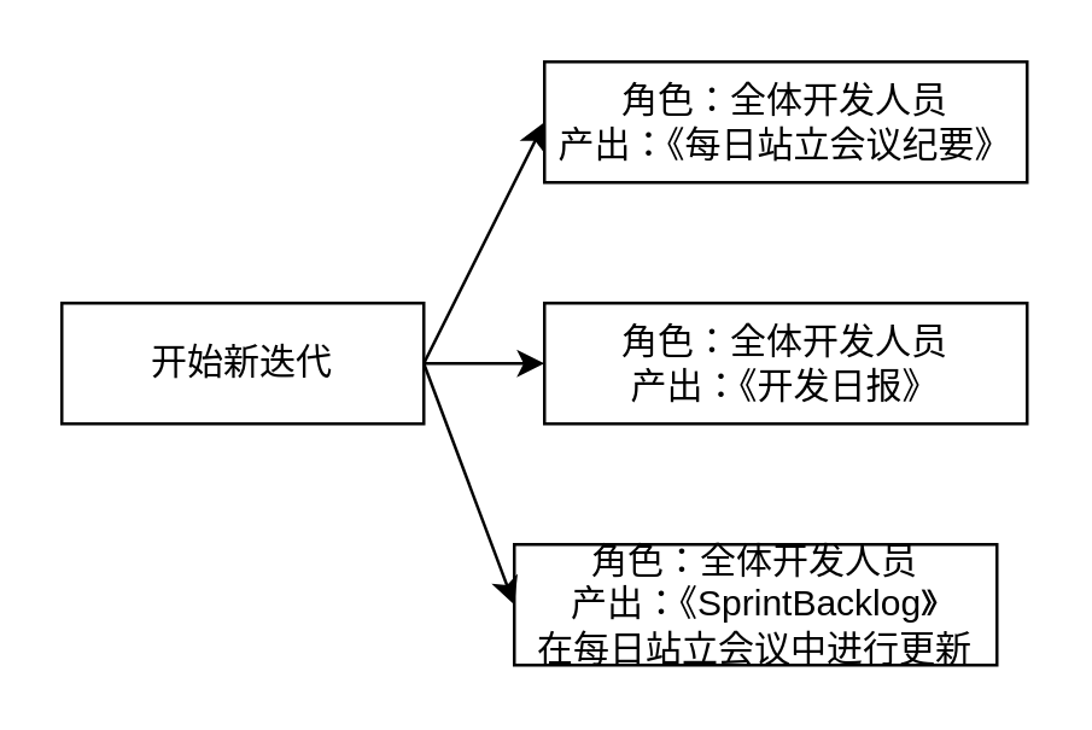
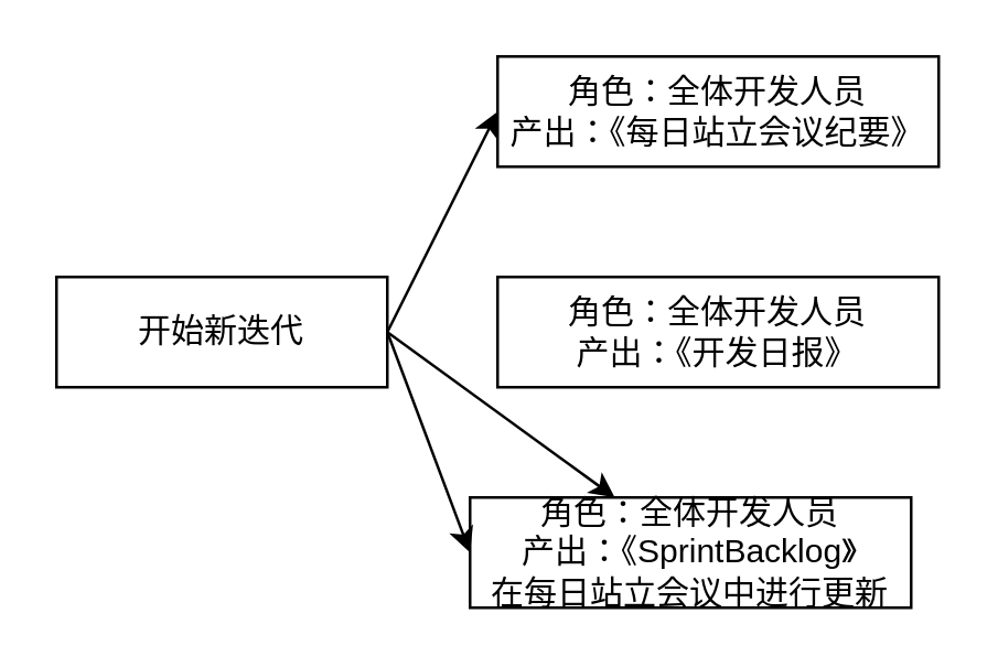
  <mxCell id="0" />
  <mxCell id="1" parent="0" />
  <mxCell id="2" value="开始新迭代" style="rounded=0;whiteSpace=wrap;html=1;" parent="1" vertex="1"><mxGeometry x="20" y="100" width="120" height="40" as="geometry" /></mxCell>
  <mxCell id="3" value="角色：全体开发人员&lt;br&gt;产出：《每日站立会议纪要》" style="rounded=0;whiteSpace=wrap;html=1;" parent="1" vertex="1"><mxGeometry x="180" y="20" width="160" height="40" as="geometry" /></mxCell>
  <mxCell id="4" value="角色：全体开发人员&lt;br&gt;产出：《开发日报》" style="rounded=0;whiteSpace=wrap;html=1;" parent="1" vertex="1"><mxGeometry x="180" y="100" width="160" height="40" as="geometry" /></mxCell>
  <mxCell id="5" value="" style="endArrow=classic;html=1;rounded=0;exitX=1;exitY=0.5;exitDx=0;exitDy=0;entryX=0;entryY=0.5;entryDx=0;entryDy=0;" parent="1" source="2" target="3" edge="1"><mxGeometry width="50" height="50" relative="1" as="geometry"><mxPoint x="170" y="150" as="sourcePoint" /><mxPoint x="220" y="100" as="targetPoint" /></mxGeometry></mxCell>
- <mxCell id="6" value="" style="endArrow=classic;html=1;rounded=0;exitX=1;exitY=0.5;exitDx=0;exitDy=0;entryX=0;entryY=0.5;entryDx=0;entryDy=0;" parent="1" source="2" target="4" edge="1"><mxGeometry width="50" height="50" relative="1" as="geometry"><mxPoint x="170" y="150" as="sourcePoint" /><mxPoint x="220" y="100" as="targetPoint" /></mxGeometry></mxCell>
+ <mxCell id="6" value="" style="endArrow=classic;html=1;rounded=0;exitX=1;exitY=0.5;exitDx=0;exitDy=0;" parent="1" source="2" target="7" edge="1"><mxGeometry width="50" height="50" relative="1" as="geometry"><mxPoint x="170" y="150" as="sourcePoint" /><mxPoint x="220" y="100" as="targetPoint" /></mxGeometry></mxCell>
  <mxCell id="7" value="角色：全体开发人员&lt;br&gt;产出：《SprintBacklog》&lt;br&gt;在每日站立会议中进行更新" style="rounded=0;whiteSpace=wrap;html=1;" vertex="1" parent="1"><mxGeometry x="170" y="180" width="160" height="40" as="geometry" /></mxCell>
  <mxCell id="8" value="" style="endArrow=classic;html=1;rounded=0;entryX=0;entryY=0.5;entryDx=0;entryDy=0;" edge="1" parent="1" target="7"><mxGeometry width="50" height="50" relative="1" as="geometry"><mxPoint x="140" y="120" as="sourcePoint" /><mxPoint x="220" y="110" as="targetPoint" /></mxGeometry></mxCell>
